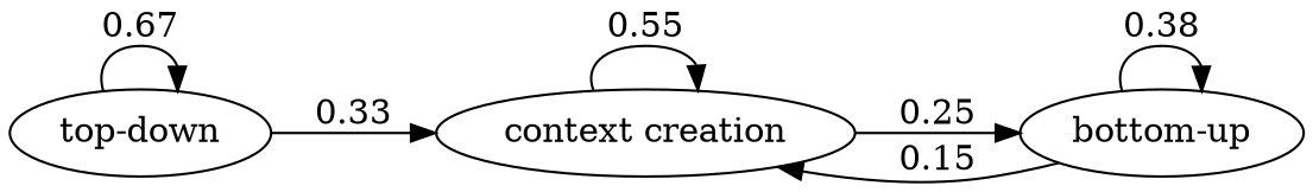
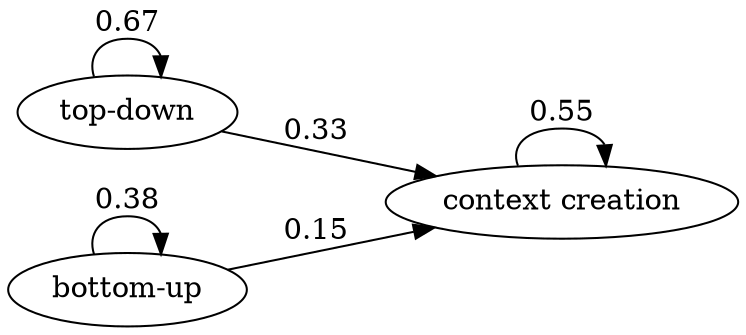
  digraph {
    rankdir=LR
    "top-down"
    "context creation"
    "bottom-up"
    "top-down" -> "top-down" [label=0.67 weight=0.6666666666666666]
    "top-down" -> "context creation" [label=0.33 weight=0.3333333333333333]
    "context creation" -> "context creation" [label=0.55 weight=0.55]
-   "context creation" -> "bottom-up" [label=0.25 weight=0.25]
    "bottom-up" -> "context creation" [label=0.15 weight=0.15384615384615385]
    "bottom-up" -> "bottom-up" [label=0.38 weight=0.38461538461538464]
  }
